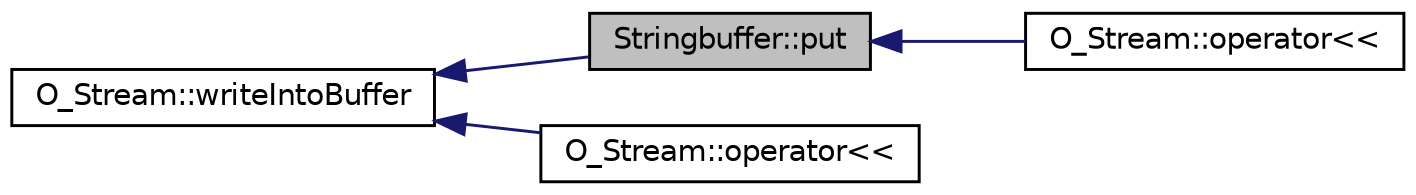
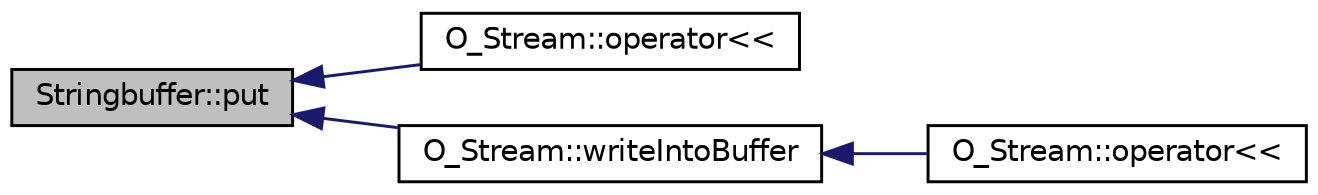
  digraph {
    rankdir=LR
    node [color=black fontname=Helvetica fontsize=10 shape=record]
    edge [color=midnightblue dir=back fontname=Helvetica fontsize=10 labelfontname=Helvetica labelfontsize=10 style=solid]
    n1 [fillcolor=grey75 fontcolor=black height=0.2 label="Stringbuffer::put" style=filled width=0.4]
    n2 [height=0.2 label="O_Stream::operator\<\<" width=0.4]
    n3 [height=0.2 label="O_Stream::writeIntoBuffer" width=0.4]
    n4 [height=0.2 label="O_Stream::operator\<\<" width=0.4]
    n1 -> n2
-   n3 -> n1
+   n1 -> n3
    n3 -> n4
  }
